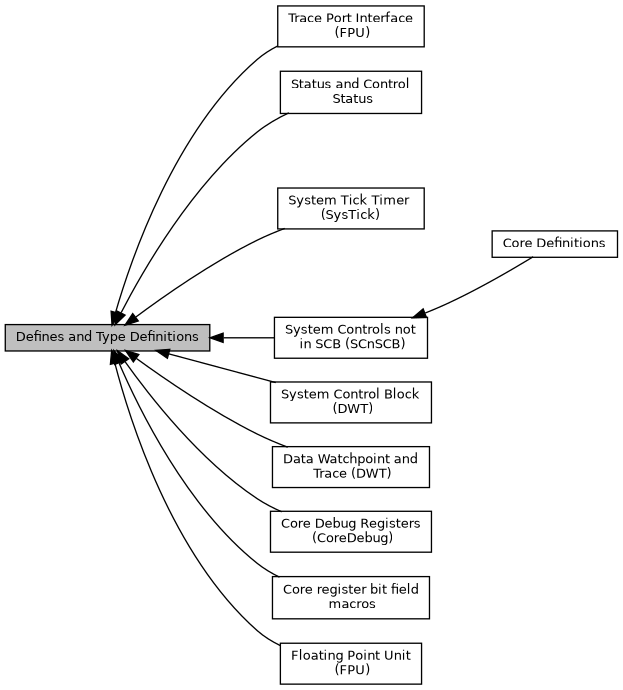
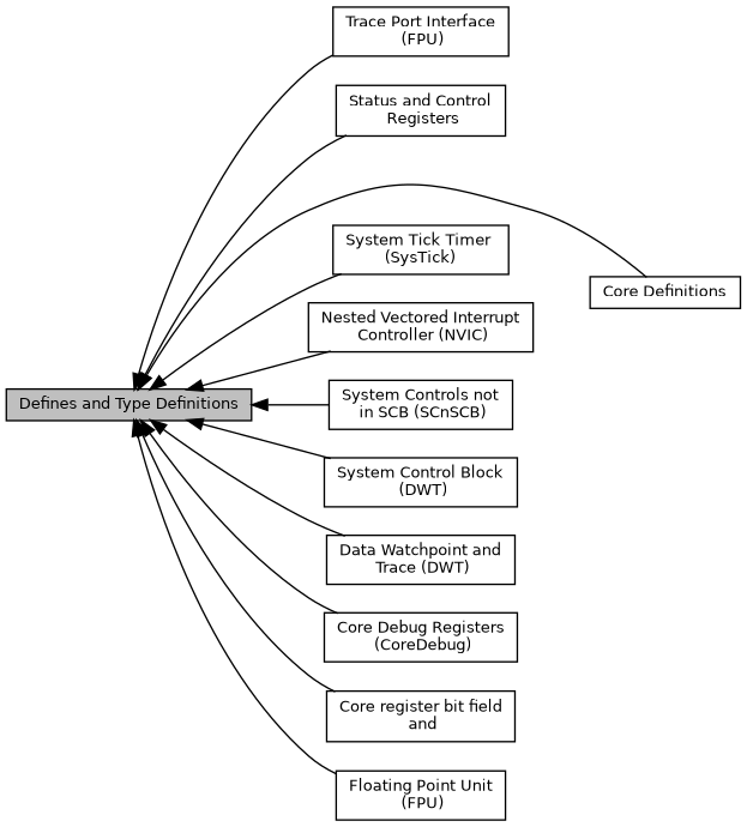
  digraph {
    rankdir=LR
    node [color=black fillcolor=white fontname=Helvetica fontsize=10 shape=record style=filled]
    edge [dir=back fontname=Helvetica fontsize=10 labelfontname=Helvetica labelfontsize=10 shape=plaintext style=solid]
    n1 [height=0.2 label="Trace Port Interface\l (FPU)" width=0.4]
-   n2 [height=0.2 label="Status and Control\l Status" width=0.4]
+   n2 [height=0.2 label="Status and Control\l Registers" width=0.4]
    n3 [height=0.2 label="Core Definitions" width=0.4]
    n4 [height=0.2 label="System Tick Timer \l(SysTick)" width=0.4]
+   n5 [height=0.2 label="Nested Vectored Interrupt\l Controller (NVIC)" width=0.4]
    n6 [height=0.2 label="System Controls not\l in SCB (SCnSCB)" width=0.4]
    n7 [height=0.2 label="System Control Block\l (DWT)" width=0.4]
    n8 [height=0.2 label="Data Watchpoint and\l Trace (DWT)" width=0.4]
    n9 [height=0.2 label="Core Debug Registers\l (CoreDebug)" width=0.4]
    n10 [fillcolor=grey75 fontcolor=black height=0.2 label="Defines and Type Definitions" width=0.4]
-   n11 [height=0.2 label="Core register bit field\l macros" width=0.4]
+   n11 [height=0.2 label="Core register bit field\l and" width=0.4]
    n12 [height=0.2 label="Floating Point Unit\l (FPU)" width=0.4]
    n10 -> n1
    n10 -> n2
-   n6 -> n3
+   n10 -> n3
    n10 -> n4
+   n10 -> n5
    n10 -> n6
    n10 -> n7
    n10 -> n8
    n10 -> n9
    n10 -> n11
    n10 -> n12
  }
